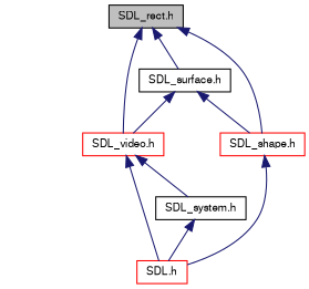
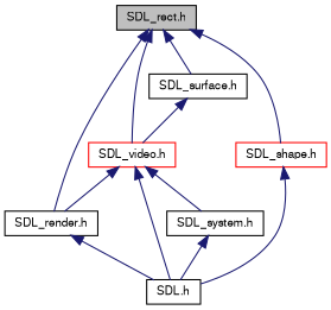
  digraph {
    node [color=black fillcolor=white fontname=FreeSans fontsize=10 shape=record style=filled]
    edge [color=midnightblue dir=back fontname=FreeSans fontsize=10 labelfontname=FreeSans labelfontsize=10 style=solid]
    n1 [fillcolor=grey75 fontcolor=black height=0.2 label="SDL_rect.h" width=0.4]
+   n2 [height=0.2 label="SDL_render.h" width=0.4]
    n3 [color=red height=0.2 label="SDL_shape.h" width=0.4]
    n4 [height=0.2 label="SDL_surface.h" width=0.4]
    n5 [color=red height=0.2 label="SDL_video.h" width=0.4]
-   n6 [color=red height=0.2 label="SDL.h" width=0.4]
+   n6 [height=0.2 label="SDL.h" width=0.4]
    n7 [height=0.2 label="SDL_system.h" width=0.4]
+   n1 -> n2
    n1 -> n3
    n1 -> n4
    n1 -> n5
+   n2 -> n6
    n3 -> n6
-   n4 -> n3
    n4 -> n5
+   n5 -> n2
    n5 -> n6
    n5 -> n7
    n7 -> n6
  }
